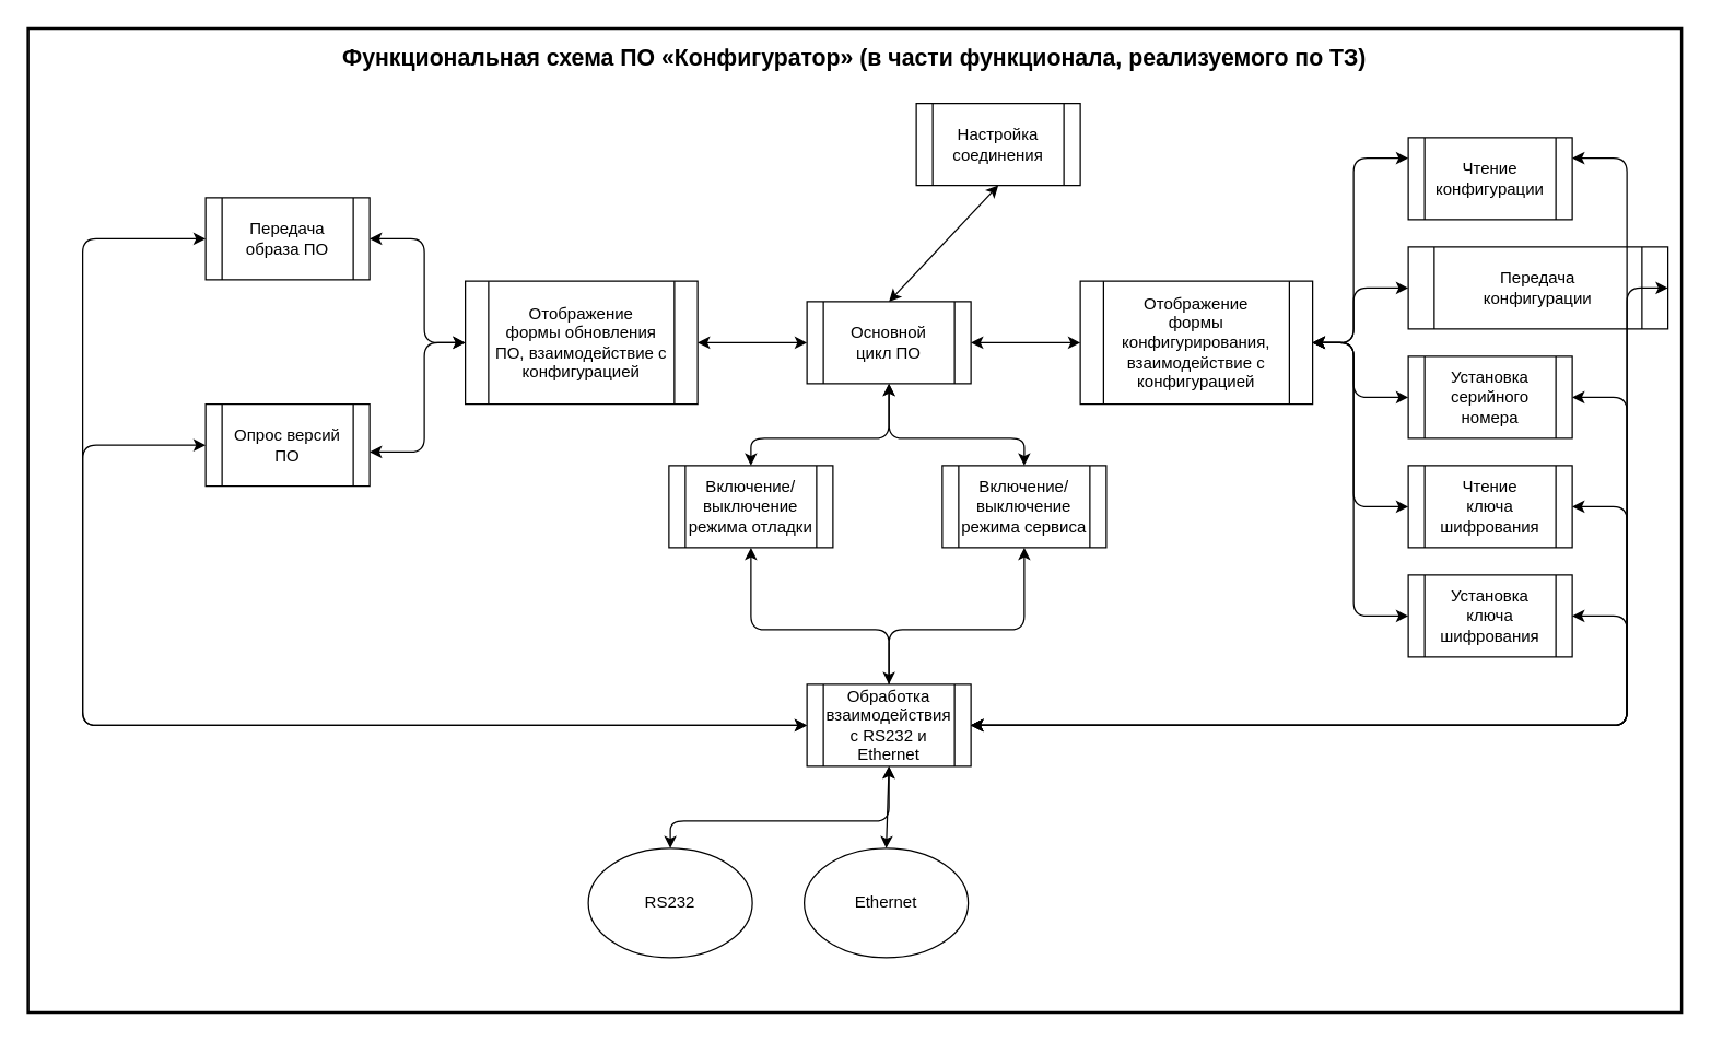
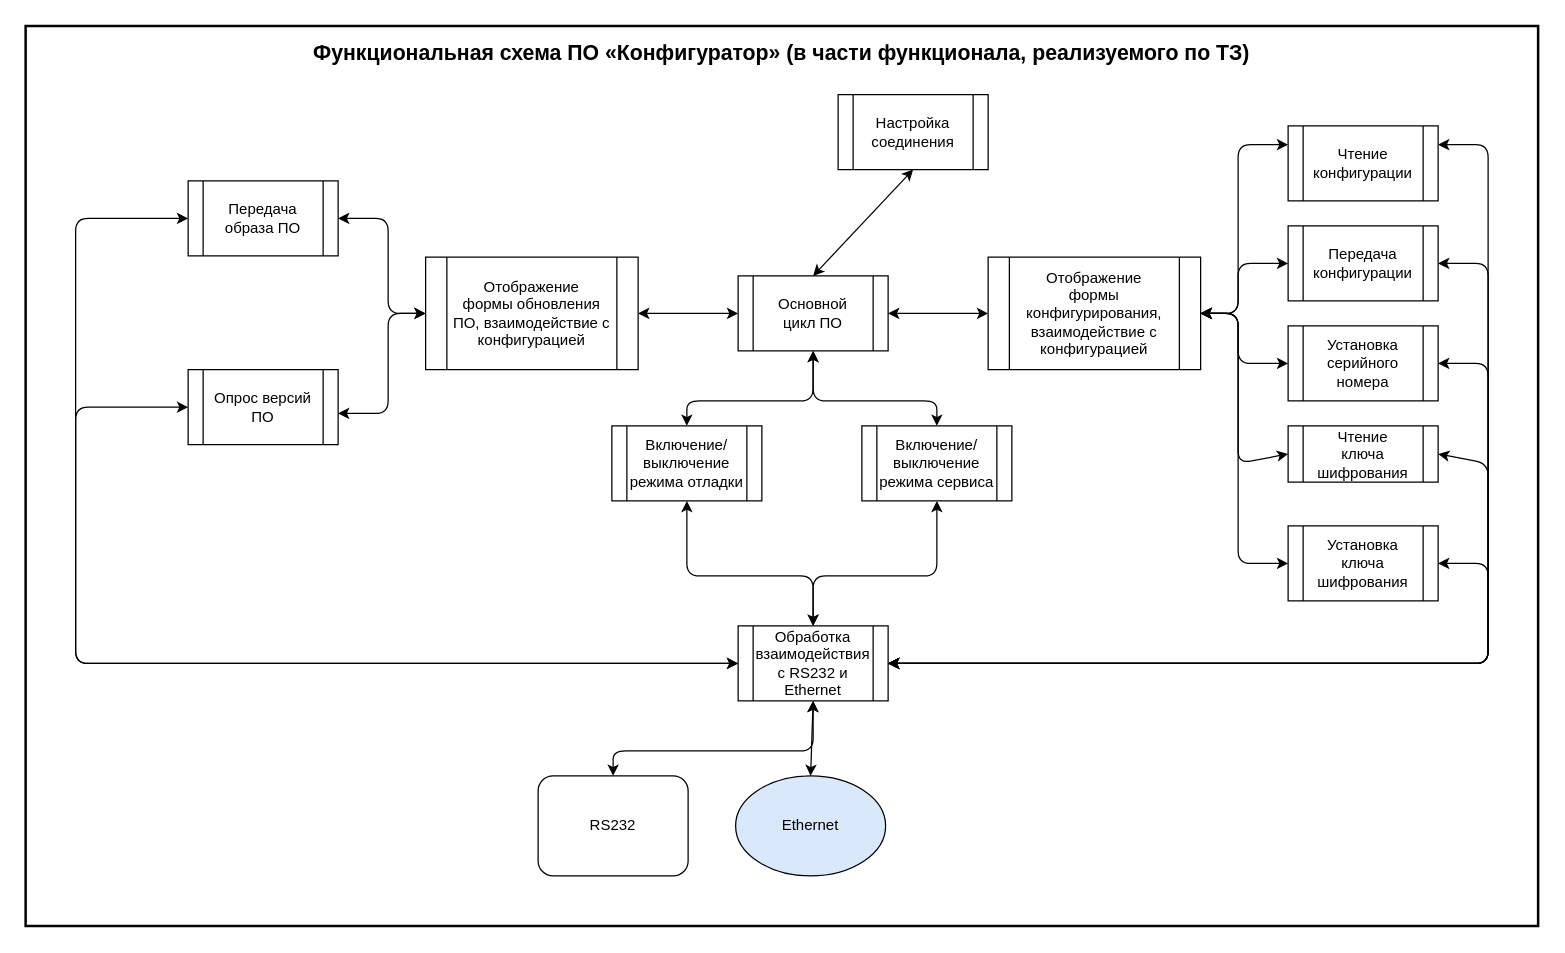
  <mxCell id="0" style=";html=1;" />
  <mxCell id="1" style=";html=1;" parent="0" />
  <mxCell id="2" value="Основной &lt;br&gt;цикл ПО" style="shape=process;whiteSpace=wrap;html=1;backgroundOutline=1;" parent="1" vertex="1"><mxGeometry x="590" y="220" width="120" height="60" as="geometry" /></mxCell>
  <mxCell id="3" value="Настройка&lt;br&gt;соединения" style="shape=process;whiteSpace=wrap;html=1;backgroundOutline=1;" parent="1" vertex="1"><mxGeometry x="670" y="75" width="120" height="60" as="geometry" /></mxCell>
  <mxCell id="4" value="Отображение&lt;br&gt;формы конфигурирования, взаимодействие с конфигурацией" style="shape=process;whiteSpace=wrap;html=1;backgroundOutline=1;" parent="1" vertex="1"><mxGeometry x="790" y="205" width="170" height="90" as="geometry" /></mxCell>
  <mxCell id="5" value="Чтение&lt;br&gt;конфигурации" style="shape=process;whiteSpace=wrap;html=1;backgroundOutline=1;" parent="1" vertex="1"><mxGeometry x="1030" y="100" width="120" height="60" as="geometry" /></mxCell>
- <mxCell id="6" value="Передача&lt;br&gt;конфигурации" style="shape=process;whiteSpace=wrap;html=1;backgroundOutline=1;" parent="1" vertex="1"><mxGeometry x="1030" y="180" width="190" height="60" as="geometry" /></mxCell>
+ <mxCell id="6" value="Передача&lt;br&gt;конфигурации" style="shape=process;whiteSpace=wrap;html=1;backgroundOutline=1;" parent="1" vertex="1"><mxGeometry x="1030" y="180" width="120" height="60" as="geometry" /></mxCell>
  <mxCell id="7" value="Установка&lt;br&gt;серийного&lt;br&gt;номера" style="shape=process;whiteSpace=wrap;html=1;backgroundOutline=1;" parent="1" vertex="1"><mxGeometry x="1030" y="260" width="120" height="60" as="geometry" /></mxCell>
- <mxCell id="8" value="Чтение&lt;br&gt;ключа шифрования" style="shape=process;whiteSpace=wrap;html=1;backgroundOutline=1;" parent="1" vertex="1"><mxGeometry x="1030" y="340" width="120" height="60" as="geometry" /></mxCell>
+ <mxCell id="8" value="Чтение&lt;br&gt;ключа шифрования" style="shape=process;whiteSpace=wrap;html=1;backgroundOutline=1;" parent="1" vertex="1"><mxGeometry x="1030" y="340" width="120" height="45" as="geometry" /></mxCell>
  <mxCell id="9" value="Установка&lt;br&gt;ключа&lt;br&gt;шифрования" style="shape=process;whiteSpace=wrap;html=1;backgroundOutline=1;" parent="1" vertex="1"><mxGeometry x="1030" y="420" width="120" height="60" as="geometry" /></mxCell>
  <mxCell id="10" value="Обработка взаимодействия с RS232 и Ethernet" style="shape=process;whiteSpace=wrap;html=1;backgroundOutline=1;" parent="1" vertex="1"><mxGeometry x="590" y="500" width="120" height="60" as="geometry" /></mxCell>
- <mxCell id="11" value="Ethernet" style="ellipse;whiteSpace=wrap;html=1;" parent="1" vertex="1"><mxGeometry x="588" y="620" width="120" height="80" as="geometry" /></mxCell>
- <mxCell id="12" value="RS232" style="ellipse;whiteSpace=wrap;html=1;" parent="1" vertex="1"><mxGeometry x="430" y="620" width="120" height="80" as="geometry" /></mxCell>
+ <mxCell id="11" value="Ethernet" style="ellipse;whiteSpace=wrap;html=1;fillColor=#dae8fc;" parent="1" vertex="1"><mxGeometry x="588" y="620" width="120" height="80" as="geometry" /></mxCell>
+ <mxCell id="12" value="RS232" style="whiteSpace=wrap;html=1;rounded=1;" parent="1" vertex="1"><mxGeometry x="430" y="620" width="120" height="80" as="geometry" /></mxCell>
  <mxCell id="13" value="Отображение&lt;br&gt;формы обновления ПО, взаимодействие с конфигурацией" style="shape=process;whiteSpace=wrap;html=1;backgroundOutline=1;" parent="1" vertex="1"><mxGeometry x="340" y="205" width="170" height="90" as="geometry" /></mxCell>
  <mxCell id="14" value="Передача образа ПО" style="shape=process;whiteSpace=wrap;html=1;backgroundOutline=1;" parent="1" vertex="1"><mxGeometry x="150" y="144" width="120" height="60" as="geometry" /></mxCell>
  <mxCell id="15" value="Опрос версий ПО" style="shape=process;whiteSpace=wrap;html=1;backgroundOutline=1;" parent="1" vertex="1"><mxGeometry x="150" y="295" width="120" height="60" as="geometry" /></mxCell>
  <mxCell id="16" value="" style="endArrow=classic;startArrow=classic;html=1;entryX=0.5;entryY=1;entryDx=0;entryDy=0;exitX=0.5;exitY=0;exitDx=0;exitDy=0;" parent="1" source="2" target="3" edge="1"><mxGeometry width="50" height="50" relative="1" as="geometry"><mxPoint x="640" y="240" as="sourcePoint" /><mxPoint x="690" y="190" as="targetPoint" /></mxGeometry></mxCell>
  <mxCell id="17" value="" style="endArrow=classic;startArrow=classic;html=1;entryX=0;entryY=0.5;entryDx=0;entryDy=0;exitX=1;exitY=0.5;exitDx=0;exitDy=0;" parent="1" source="13" target="2" edge="1"><mxGeometry width="50" height="50" relative="1" as="geometry"><mxPoint x="530" y="430" as="sourcePoint" /><mxPoint x="580" y="380" as="targetPoint" /></mxGeometry></mxCell>
  <mxCell id="18" value="" style="endArrow=classic;startArrow=classic;html=1;entryX=0;entryY=0.5;entryDx=0;entryDy=0;exitX=1;exitY=0.5;exitDx=0;exitDy=0;" parent="1" source="2" target="4" edge="1"><mxGeometry width="50" height="50" relative="1" as="geometry"><mxPoint x="530" y="430" as="sourcePoint" /><mxPoint x="580" y="380" as="targetPoint" /></mxGeometry></mxCell>
  <mxCell id="19" value="" style="endArrow=classic;startArrow=classic;html=1;entryX=0;entryY=0.5;entryDx=0;entryDy=0;exitX=1;exitY=0.5;exitDx=0;exitDy=0;" parent="1" source="14" target="13" edge="1"><mxGeometry width="50" height="50" relative="1" as="geometry"><mxPoint x="530" y="430" as="sourcePoint" /><mxPoint x="580" y="380" as="targetPoint" /><Array as="points"><mxPoint x="310" y="174" /><mxPoint x="310" y="250" /></Array></mxGeometry></mxCell>
  <mxCell id="20" value="" style="endArrow=classic;startArrow=classic;html=1;entryX=0;entryY=0.5;entryDx=0;entryDy=0;" parent="1" target="13" edge="1"><mxGeometry width="50" height="50" relative="1" as="geometry"><mxPoint x="270" y="330" as="sourcePoint" /><mxPoint x="330" y="210" as="targetPoint" /><Array as="points"><mxPoint x="310" y="330" /><mxPoint x="310" y="250" /></Array></mxGeometry></mxCell>
  <mxCell id="21" value="" style="endArrow=classic;startArrow=classic;html=1;entryX=0;entryY=0.5;entryDx=0;entryDy=0;exitX=0;exitY=0.5;exitDx=0;exitDy=0;" parent="1" source="10" target="14" edge="1"><mxGeometry width="50" height="50" relative="1" as="geometry"><mxPoint x="280" y="430" as="sourcePoint" /><mxPoint x="110" y="250" as="targetPoint" /><Array as="points"><mxPoint x="310" y="530" /><mxPoint x="60" y="530" /><mxPoint x="60" y="174" /></Array></mxGeometry></mxCell>
  <mxCell id="22" value="" style="endArrow=classic;startArrow=classic;html=1;entryX=0;entryY=0.5;entryDx=0;entryDy=0;exitX=0;exitY=0.5;exitDx=0;exitDy=0;" parent="1" source="10" target="15" edge="1"><mxGeometry width="50" height="50" relative="1" as="geometry"><mxPoint x="180" y="380" as="sourcePoint" /><mxPoint x="230" y="330" as="targetPoint" /><Array as="points"><mxPoint x="350" y="530" /><mxPoint x="60" y="530" /><mxPoint x="60" y="325" /></Array></mxGeometry></mxCell>
  <mxCell id="23" value="Включение/выключение режима отладки" style="shape=process;whiteSpace=wrap;html=1;backgroundOutline=1;" parent="1" vertex="1"><mxGeometry x="489" y="340" width="120" height="60" as="geometry" /></mxCell>
  <mxCell id="24" value="Включение/выключение режима сервиса" style="shape=process;whiteSpace=wrap;html=1;backgroundOutline=1;" parent="1" vertex="1"><mxGeometry x="689" y="340" width="120" height="60" as="geometry" /></mxCell>
  <mxCell id="25" value="" style="endArrow=classic;startArrow=classic;html=1;entryX=0.5;entryY=1;entryDx=0;entryDy=0;exitX=0.5;exitY=0;exitDx=0;exitDy=0;" parent="1" source="23" target="2" edge="1"><mxGeometry width="50" height="50" relative="1" as="geometry"><mxPoint x="580" y="370" as="sourcePoint" /><mxPoint x="630" y="320" as="targetPoint" /><Array as="points"><mxPoint x="549" y="320" /><mxPoint x="620" y="320" /><mxPoint x="650" y="320" /></Array></mxGeometry></mxCell>
  <mxCell id="26" value="" style="endArrow=classic;startArrow=classic;html=1;exitX=0.5;exitY=0;exitDx=0;exitDy=0;edgeStyle=orthogonalEdgeStyle;" parent="1" source="24" edge="1"><mxGeometry width="50" height="50" relative="1" as="geometry"><mxPoint x="650" y="370" as="sourcePoint" /><mxPoint x="650" y="280" as="targetPoint" /><Array as="points"><mxPoint x="749" y="320" /><mxPoint x="650" y="320" /></Array></mxGeometry></mxCell>
- <mxCell id="27" value="" style="endArrow=none;startArrow=classic;html=1;exitX=0.5;exitY=1;exitDx=0;exitDy=0;entryX=0.5;entryY=0;entryDx=0;entryDy=0;edgeStyle=orthogonalEdgeStyle;" parent="1" source="24" target="10" edge="1"><mxGeometry width="50" height="50" relative="1" as="geometry"><mxPoint x="650" y="370" as="sourcePoint" /><mxPoint x="700" y="320" as="targetPoint" /><Array as="points"><mxPoint x="749" y="460" /><mxPoint x="650" y="460" /></Array></mxGeometry></mxCell>
+ <mxCell id="27" value="" style="endArrow=classic;startArrow=classic;html=1;exitX=0.5;exitY=1;exitDx=0;exitDy=0;entryX=0.5;entryY=0;entryDx=0;entryDy=0;edgeStyle=orthogonalEdgeStyle;" parent="1" source="24" target="10" edge="1"><mxGeometry width="50" height="50" relative="1" as="geometry"><mxPoint x="650" y="370" as="sourcePoint" /><mxPoint x="700" y="320" as="targetPoint" /><Array as="points"><mxPoint x="749" y="460" /><mxPoint x="650" y="460" /></Array></mxGeometry></mxCell>
  <mxCell id="28" value="" style="endArrow=classic;startArrow=classic;html=1;exitX=0.5;exitY=1;exitDx=0;exitDy=0;entryX=0.5;entryY=0;entryDx=0;entryDy=0;" parent="1" source="23" target="10" edge="1"><mxGeometry width="50" height="50" relative="1" as="geometry"><mxPoint x="650" y="370" as="sourcePoint" /><mxPoint x="700" y="320" as="targetPoint" /><Array as="points"><mxPoint x="549" y="460" /><mxPoint x="650" y="460" /></Array></mxGeometry></mxCell>
  <mxCell id="29" value="" style="endArrow=classic;startArrow=classic;html=1;entryX=0;entryY=0.25;entryDx=0;entryDy=0;exitX=1;exitY=0.5;exitDx=0;exitDy=0;" parent="1" source="4" target="5" edge="1"><mxGeometry width="50" height="50" relative="1" as="geometry"><mxPoint x="950" y="310" as="sourcePoint" /><mxPoint x="1000" y="260" as="targetPoint" /><Array as="points"><mxPoint x="990" y="250" /><mxPoint x="990" y="115" /></Array></mxGeometry></mxCell>
  <mxCell id="30" value="" style="endArrow=classic;startArrow=classic;html=1;entryX=0;entryY=0.5;entryDx=0;entryDy=0;exitX=1;exitY=0.5;exitDx=0;exitDy=0;" parent="1" source="4" target="6" edge="1"><mxGeometry width="50" height="50" relative="1" as="geometry"><mxPoint x="950" y="310" as="sourcePoint" /><mxPoint x="1000" y="260" as="targetPoint" /><Array as="points"><mxPoint x="990" y="250" /><mxPoint x="990" y="210" /></Array></mxGeometry></mxCell>
  <mxCell id="31" value="" style="endArrow=classic;startArrow=classic;html=1;entryX=0;entryY=0.5;entryDx=0;entryDy=0;exitX=1;exitY=0.5;exitDx=0;exitDy=0;" parent="1" source="4" target="7" edge="1"><mxGeometry width="50" height="50" relative="1" as="geometry"><mxPoint x="950" y="370" as="sourcePoint" /><mxPoint x="1000" y="320" as="targetPoint" /><Array as="points"><mxPoint x="990" y="250" /><mxPoint x="990" y="290" /></Array></mxGeometry></mxCell>
  <mxCell id="32" value="" style="endArrow=classic;startArrow=classic;html=1;entryX=0;entryY=0.5;entryDx=0;entryDy=0;exitX=1;exitY=0.5;exitDx=0;exitDy=0;" parent="1" source="4" target="8" edge="1"><mxGeometry width="50" height="50" relative="1" as="geometry"><mxPoint x="950" y="370" as="sourcePoint" /><mxPoint x="1000" y="320" as="targetPoint" /><Array as="points"><mxPoint x="990" y="250" /><mxPoint x="990" y="290" /><mxPoint x="990" y="370" /></Array></mxGeometry></mxCell>
  <mxCell id="33" value="" style="endArrow=classic;startArrow=classic;html=1;entryX=0;entryY=0.5;entryDx=0;entryDy=0;exitX=1;exitY=0.5;exitDx=0;exitDy=0;" parent="1" source="4" target="9" edge="1"><mxGeometry width="50" height="50" relative="1" as="geometry"><mxPoint x="950" y="370" as="sourcePoint" /><mxPoint x="1000" y="454" as="targetPoint" /><Array as="points"><mxPoint x="990" y="250" /><mxPoint x="990" y="360" /><mxPoint x="990" y="450" /></Array></mxGeometry></mxCell>
  <mxCell id="34" value="" style="endArrow=classic;startArrow=classic;html=1;entryX=1;entryY=0.25;entryDx=0;entryDy=0;exitX=1;exitY=0.5;exitDx=0;exitDy=0;" parent="1" source="10" target="5" edge="1"><mxGeometry width="50" height="50" relative="1" as="geometry"><mxPoint x="820" y="590" as="sourcePoint" /><mxPoint x="1250" y="170" as="targetPoint" /><Array as="points"><mxPoint x="910" y="530" /><mxPoint x="1190" y="530" /><mxPoint x="1190" y="115" /></Array></mxGeometry></mxCell>
  <mxCell id="35" value="" style="endArrow=classic;startArrow=classic;html=1;entryX=1;entryY=0.5;entryDx=0;entryDy=0;exitX=1;exitY=0.5;exitDx=0;exitDy=0;" parent="1" source="10" target="6" edge="1"><mxGeometry width="50" height="50" relative="1" as="geometry"><mxPoint x="750" y="550" as="sourcePoint" /><mxPoint x="1280" y="220" as="targetPoint" /><Array as="points"><mxPoint x="930" y="530" /><mxPoint x="1190" y="530" /><mxPoint x="1190" y="210" /></Array></mxGeometry></mxCell>
  <mxCell id="36" value="" style="endArrow=classic;startArrow=classic;html=1;entryX=1;entryY=0.5;entryDx=0;entryDy=0;exitX=1;exitY=0.5;exitDx=0;exitDy=0;" parent="1" source="10" target="7" edge="1"><mxGeometry width="50" height="50" relative="1" as="geometry"><mxPoint x="900" y="500" as="sourcePoint" /><mxPoint x="1220" y="295" as="targetPoint" /><Array as="points"><mxPoint x="1190" y="530" /><mxPoint x="1190" y="290" /></Array></mxGeometry></mxCell>
  <mxCell id="37" value="" style="endArrow=classic;startArrow=classic;html=1;entryX=1;entryY=0.5;entryDx=0;entryDy=0;exitX=1;exitY=0.5;exitDx=0;exitDy=0;" parent="1" source="10" target="8" edge="1"><mxGeometry width="50" height="50" relative="1" as="geometry"><mxPoint x="780" y="510" as="sourcePoint" /><mxPoint x="1260" y="400" as="targetPoint" /><Array as="points"><mxPoint x="1190" y="530" /><mxPoint x="1190" y="370" /></Array></mxGeometry></mxCell>
  <mxCell id="38" value="" style="endArrow=classic;startArrow=classic;html=1;entryX=1;entryY=0.5;entryDx=0;entryDy=0;exitX=1;exitY=0.5;exitDx=0;exitDy=0;" parent="1" source="10" target="9" edge="1"><mxGeometry width="50" height="50" relative="1" as="geometry"><mxPoint x="1160" y="520" as="sourcePoint" /><mxPoint x="1210" y="470" as="targetPoint" /><Array as="points"><mxPoint x="1190" y="530" /><mxPoint x="1190" y="450" /></Array></mxGeometry></mxCell>
  <mxCell id="39" value="" style="endArrow=classic;startArrow=classic;html=1;entryX=0.5;entryY=1;entryDx=0;entryDy=0;exitX=0.5;exitY=0;exitDx=0;exitDy=0;" parent="1" source="11" target="10" edge="1"><mxGeometry width="50" height="50" relative="1" as="geometry"><mxPoint x="650" y="620" as="sourcePoint" /><mxPoint x="700" y="570" as="targetPoint" /></mxGeometry></mxCell>
  <mxCell id="40" value="" style="endArrow=classic;startArrow=classic;html=1;entryX=0.5;entryY=1;entryDx=0;entryDy=0;exitX=0.5;exitY=0;exitDx=0;exitDy=0;" parent="1" source="12" target="10" edge="1"><mxGeometry width="50" height="50" relative="1" as="geometry"><mxPoint x="530" y="640" as="sourcePoint" /><mxPoint x="580" y="590" as="targetPoint" /><Array as="points"><mxPoint x="490" y="600" /><mxPoint x="650" y="600" /></Array></mxGeometry></mxCell>
  <mxCell id="41" value="Функциональная схема ПО «Конфигуратор» (в части функционала, реализуемого по ТЗ)" style="swimlane;fontSize=17;swimlaneLine=0;strokeWidth=2;startSize=40;" vertex="1" parent="1"><mxGeometry x="20" y="20" width="1210" height="720" as="geometry" /></mxCell>
